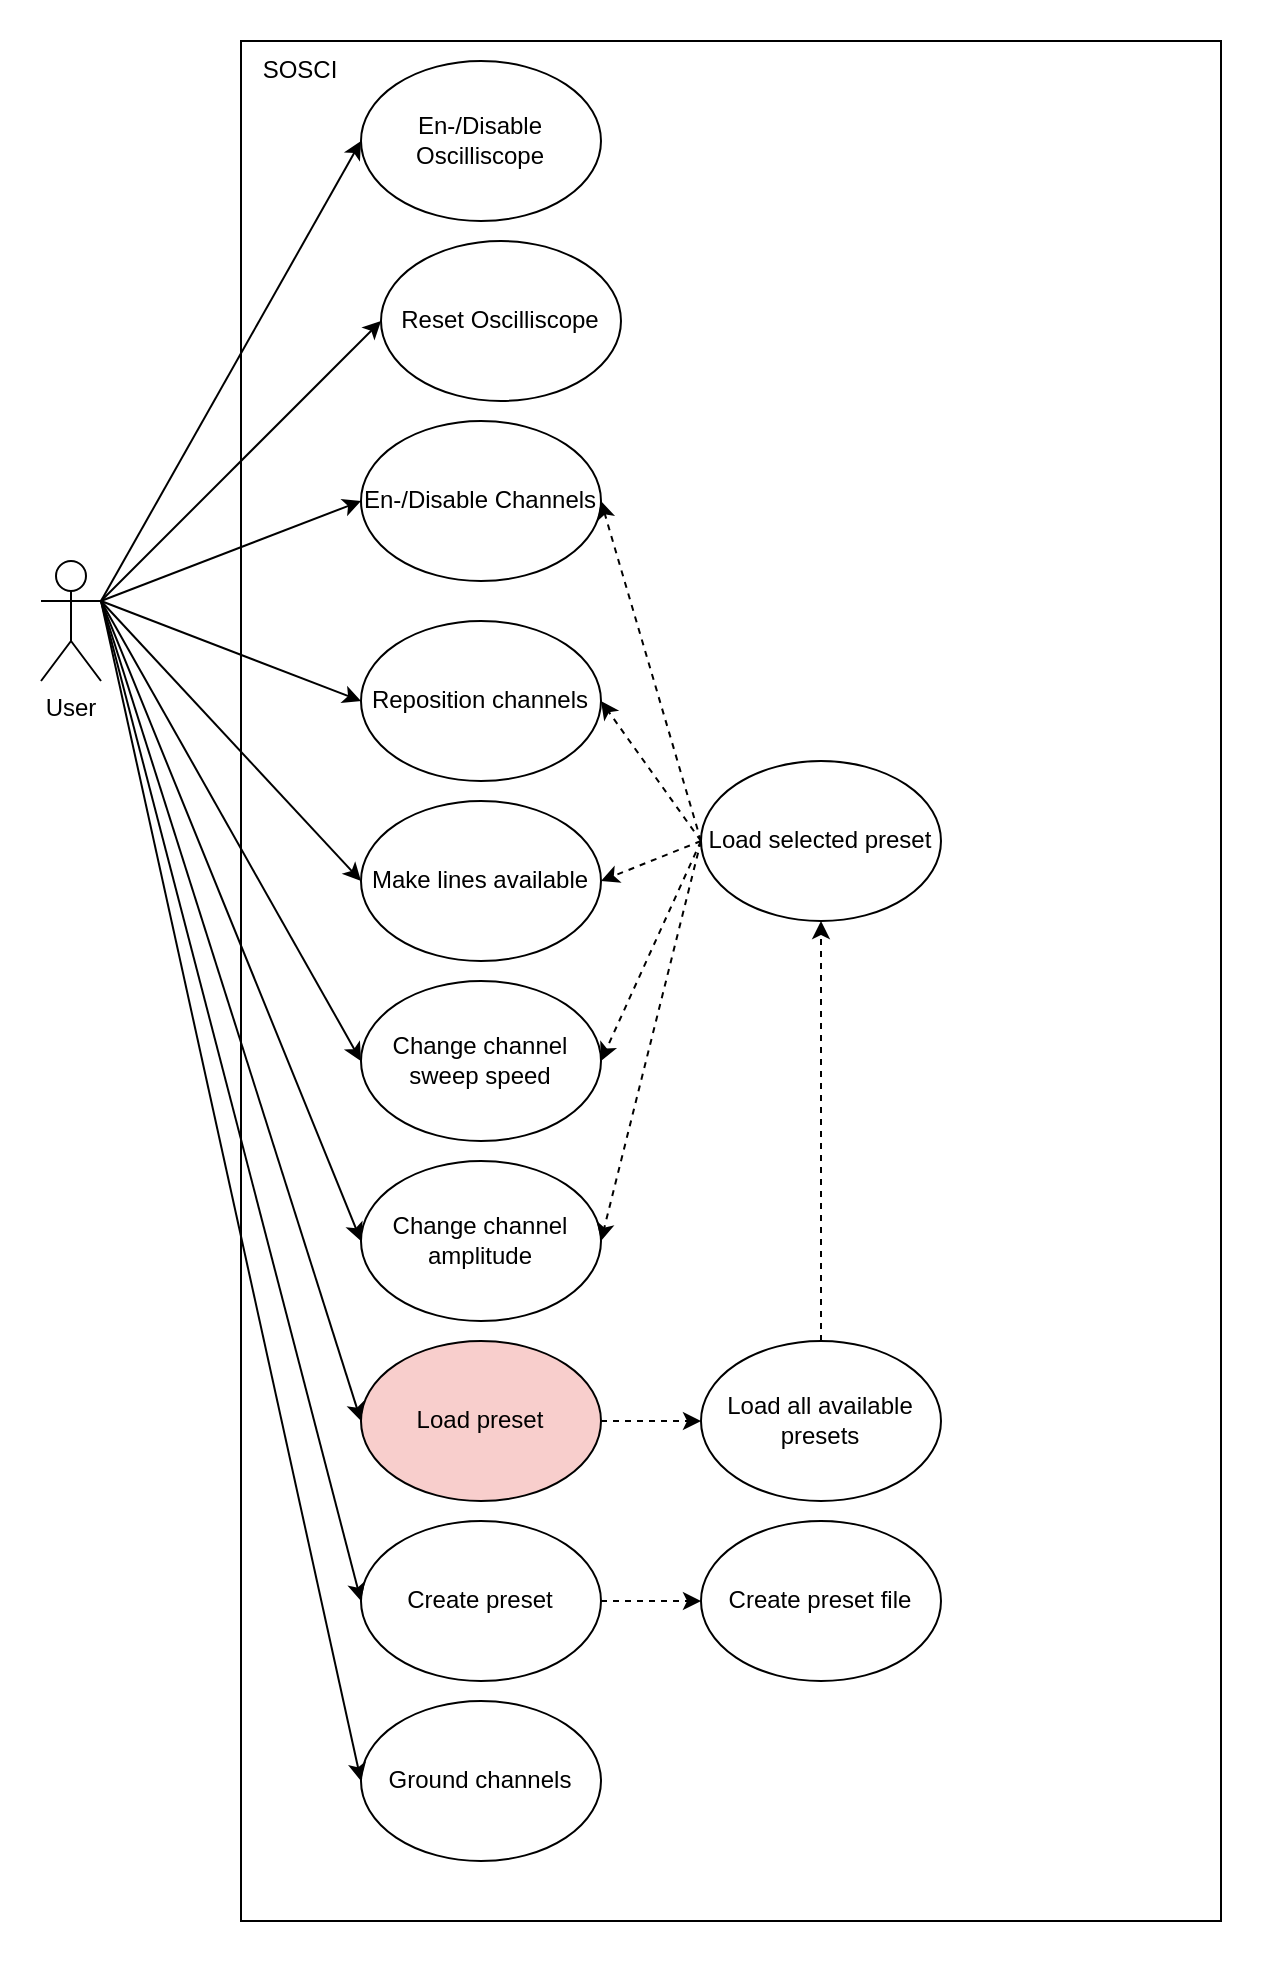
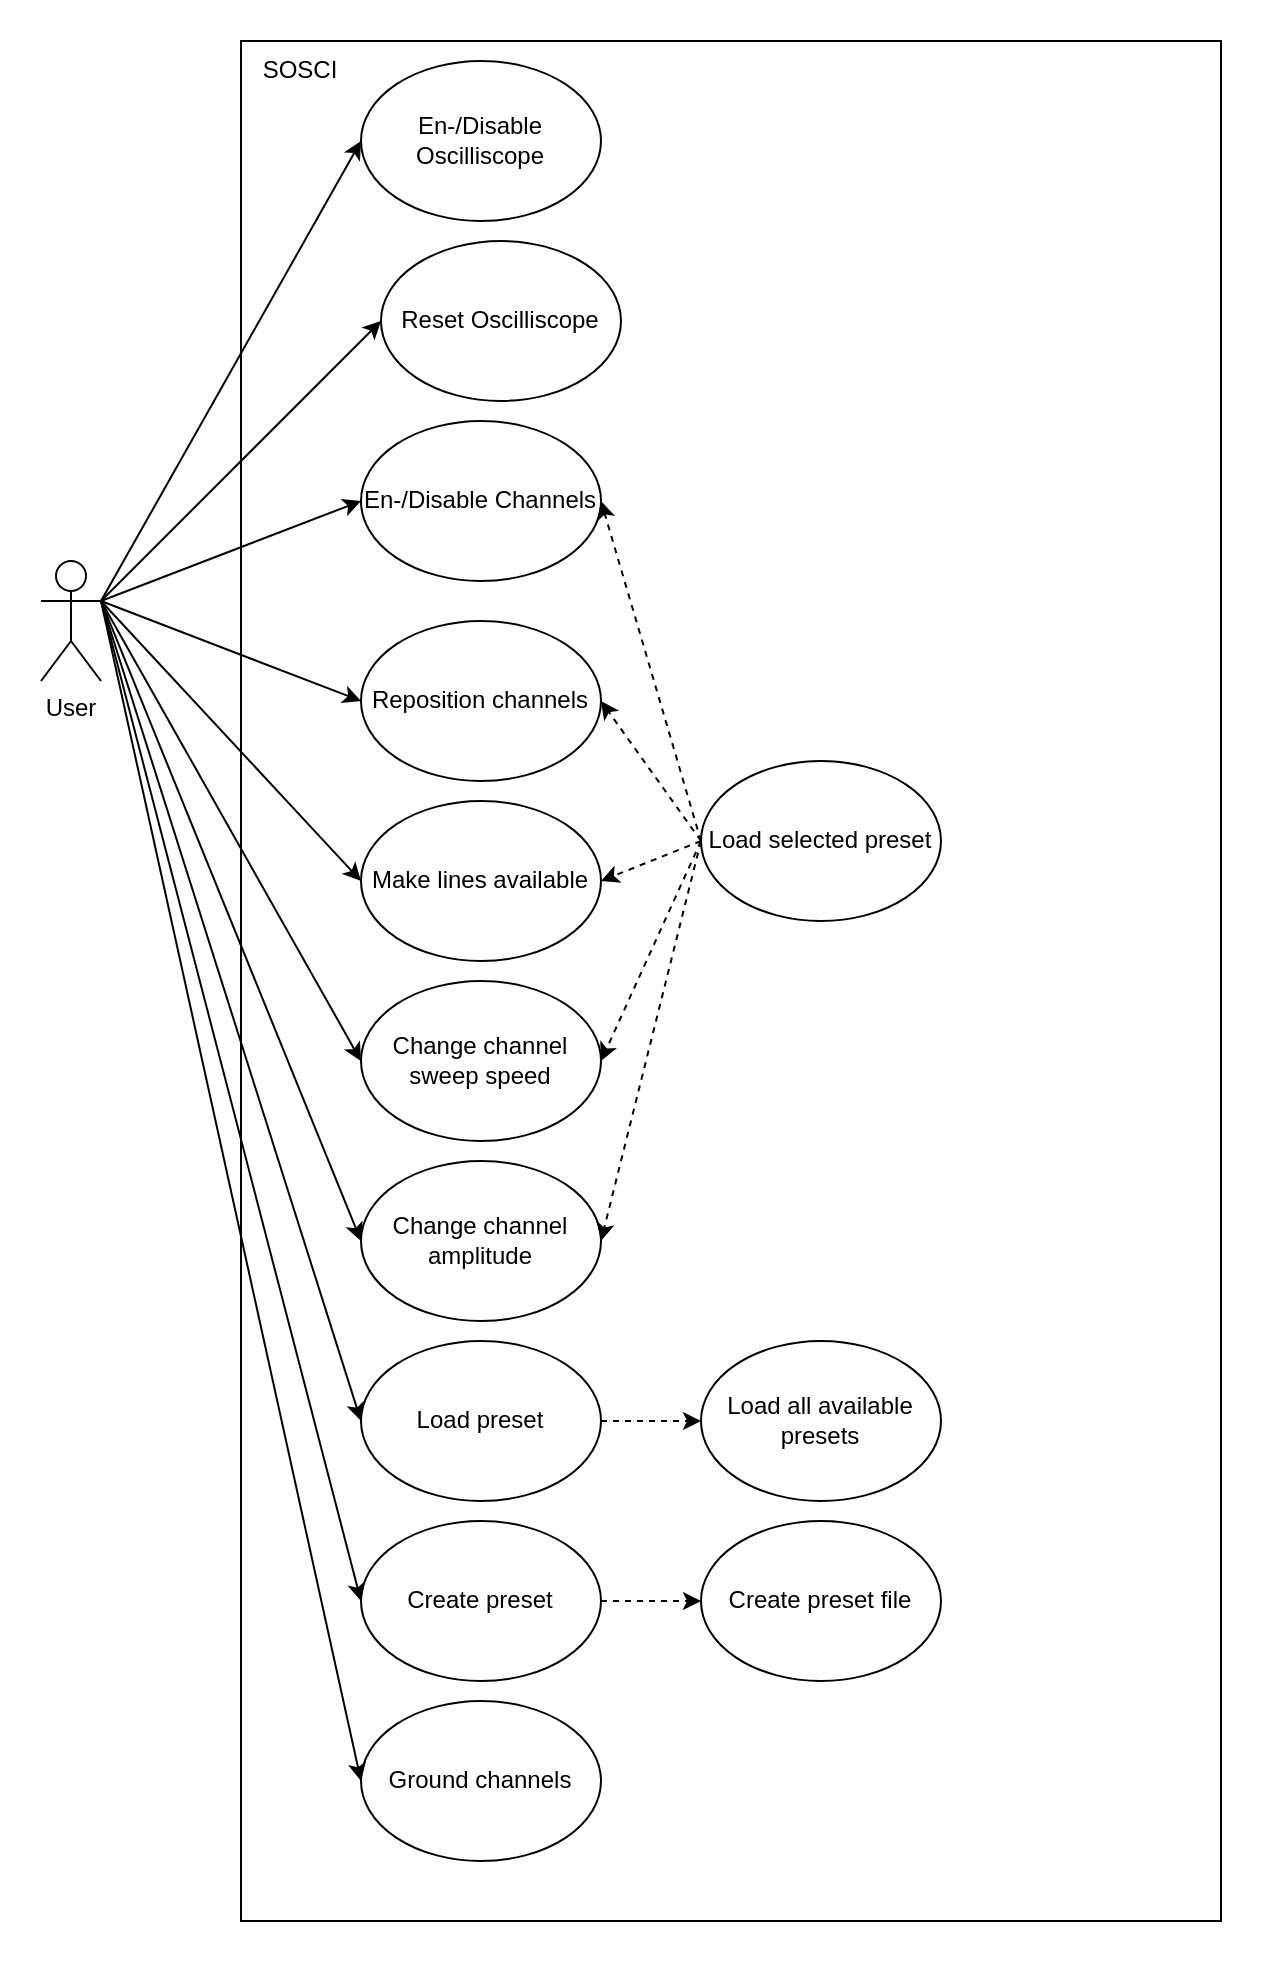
  <mxCell id="0" />
  <mxCell id="1" parent="0" />
  <mxCell id="2" value="User" style="shape=umlActor;verticalLabelPosition=bottom;verticalAlign=top;html=1;outlineConnect=0;" parent="1" vertex="1"><mxGeometry x="20" y="280" width="30" height="60" as="geometry" /></mxCell>
  <mxCell id="3" value="" style="rounded=0;whiteSpace=wrap;html=1;" parent="1" vertex="1"><mxGeometry x="120" y="20" width="490" height="940" as="geometry" /></mxCell>
  <mxCell id="4" value="En-/Disable Channels" style="ellipse;whiteSpace=wrap;html=1;" parent="1" vertex="1"><mxGeometry x="180" y="210" width="120" height="80" as="geometry" /></mxCell>
  <mxCell id="5" value="Reposition channels" style="ellipse;whiteSpace=wrap;html=1;" parent="1" vertex="1"><mxGeometry x="180" y="310" width="120" height="80" as="geometry" /></mxCell>
  <mxCell id="6" value="Make lines available" style="ellipse;whiteSpace=wrap;html=1;" parent="1" vertex="1"><mxGeometry x="180" y="400" width="120" height="80" as="geometry" /></mxCell>
  <mxCell id="7" value="Change channel sweep speed" style="ellipse;whiteSpace=wrap;html=1;" parent="1" vertex="1"><mxGeometry x="180" y="490" width="120" height="80" as="geometry" /></mxCell>
  <mxCell id="8" value="Change channel amplitude" style="ellipse;whiteSpace=wrap;html=1;" parent="1" vertex="1"><mxGeometry x="180" y="580" width="120" height="80" as="geometry" /></mxCell>
  <mxCell id="9" value="SOSCI" style="text;html=1;strokeColor=none;fillColor=none;align=center;verticalAlign=middle;whiteSpace=wrap;rounded=0;" parent="1" vertex="1"><mxGeometry x="120" y="20" width="60" height="30" as="geometry" /></mxCell>
  <mxCell id="10" value="Ground channels" style="ellipse;whiteSpace=wrap;html=1;" parent="1" vertex="1"><mxGeometry x="180" y="850" width="120" height="80" as="geometry" /></mxCell>
  <mxCell id="11" value="Create preset" style="ellipse;whiteSpace=wrap;html=1;" parent="1" vertex="1"><mxGeometry x="180" y="760" width="120" height="80" as="geometry" /></mxCell>
- <mxCell id="12" value="Load preset" style="ellipse;whiteSpace=wrap;html=1;fillColor=#f8cecc;" parent="1" vertex="1"><mxGeometry x="180" y="670" width="120" height="80" as="geometry" /></mxCell>
+ <mxCell id="12" value="Load preset" style="ellipse;whiteSpace=wrap;html=1;" parent="1" vertex="1"><mxGeometry x="180" y="670" width="120" height="80" as="geometry" /></mxCell>
  <mxCell id="13" value="" style="endArrow=classic;html=1;rounded=0;exitX=1;exitY=0.333;exitDx=0;exitDy=0;exitPerimeter=0;entryX=0;entryY=0.5;entryDx=0;entryDy=0;" parent="1" source="2" target="5" edge="1"><mxGeometry width="50" height="50" relative="1" as="geometry"><mxPoint x="170" y="450" as="sourcePoint" /><mxPoint x="220" y="400" as="targetPoint" /></mxGeometry></mxCell>
  <mxCell id="14" value="" style="endArrow=classic;html=1;rounded=0;entryX=0;entryY=0.5;entryDx=0;entryDy=0;exitX=1;exitY=0.333;exitDx=0;exitDy=0;exitPerimeter=0;" parent="1" source="2" target="6" edge="1"><mxGeometry width="50" height="50" relative="1" as="geometry"><mxPoint x="260" y="310" as="sourcePoint" /><mxPoint x="305" y="260" as="targetPoint" /></mxGeometry></mxCell>
  <mxCell id="15" value="" style="endArrow=classic;html=1;rounded=0;exitX=1;exitY=0.333;exitDx=0;exitDy=0;entryX=0;entryY=0.5;entryDx=0;entryDy=0;exitPerimeter=0;" parent="1" source="2" target="7" edge="1"><mxGeometry width="50" height="50" relative="1" as="geometry"><mxPoint x="279.4" y="327.6" as="sourcePoint" /><mxPoint x="315" y="270" as="targetPoint" /></mxGeometry></mxCell>
  <mxCell id="16" value="" style="endArrow=classic;html=1;rounded=0;exitX=1;exitY=0.333;exitDx=0;exitDy=0;entryX=0;entryY=0.5;entryDx=0;entryDy=0;exitPerimeter=0;" parent="1" source="2" target="8" edge="1"><mxGeometry width="50" height="50" relative="1" as="geometry"><mxPoint x="289.4" y="337.6" as="sourcePoint" /><mxPoint x="325" y="280" as="targetPoint" /></mxGeometry></mxCell>
  <mxCell id="17" value="" style="endArrow=classic;html=1;rounded=0;exitX=1;exitY=0.333;exitDx=0;exitDy=0;exitPerimeter=0;entryX=0;entryY=0.5;entryDx=0;entryDy=0;" parent="1" source="2" target="4" edge="1"><mxGeometry width="50" height="50" relative="1" as="geometry"><mxPoint x="60" y="310" as="sourcePoint" /><mxPoint x="330" y="360" as="targetPoint" /></mxGeometry></mxCell>
  <mxCell id="18" value="" style="endArrow=classic;html=1;rounded=0;exitX=1;exitY=0.333;exitDx=0;exitDy=0;entryX=0;entryY=0.5;entryDx=0;entryDy=0;exitPerimeter=0;" parent="1" source="2" target="12" edge="1"><mxGeometry width="50" height="50" relative="1" as="geometry"><mxPoint x="60" y="310" as="sourcePoint" /><mxPoint x="330" y="630" as="targetPoint" /></mxGeometry></mxCell>
  <mxCell id="19" value="" style="endArrow=classic;html=1;rounded=0;entryX=0;entryY=0.5;entryDx=0;entryDy=0;" parent="1" target="11" edge="1"><mxGeometry width="50" height="50" relative="1" as="geometry"><mxPoint x="50" y="300" as="sourcePoint" /><mxPoint x="340" y="640" as="targetPoint" /></mxGeometry></mxCell>
  <mxCell id="20" value="" style="endArrow=classic;html=1;rounded=0;entryX=0;entryY=0.5;entryDx=0;entryDy=0;" parent="1" target="10" edge="1"><mxGeometry width="50" height="50" relative="1" as="geometry"><mxPoint x="50" y="300" as="sourcePoint" /><mxPoint x="350" y="650" as="targetPoint" /></mxGeometry></mxCell>
  <mxCell id="21" value="Create preset file" style="ellipse;whiteSpace=wrap;html=1;" parent="1" vertex="1"><mxGeometry x="350" y="760" width="120" height="80" as="geometry" /></mxCell>
  <mxCell id="22" value="" style="endArrow=classic;html=1;rounded=0;exitX=1;exitY=0.5;exitDx=0;exitDy=0;entryX=0;entryY=0.5;entryDx=0;entryDy=0;dashed=1;" parent="1" source="11" target="21" edge="1"><mxGeometry width="50" height="50" relative="1" as="geometry"><mxPoint x="90" y="340" as="sourcePoint" /><mxPoint x="360" y="660" as="targetPoint" /></mxGeometry></mxCell>
  <mxCell id="23" value="Load all available presets" style="ellipse;whiteSpace=wrap;html=1;" parent="1" vertex="1"><mxGeometry x="350" y="670" width="120" height="80" as="geometry" /></mxCell>
  <mxCell id="24" value="Load selected preset" style="ellipse;whiteSpace=wrap;html=1;" parent="1" vertex="1"><mxGeometry x="350" y="380" width="120" height="80" as="geometry" /></mxCell>
  <mxCell id="25" value="" style="endArrow=classic;html=1;rounded=0;exitX=1;exitY=0.5;exitDx=0;exitDy=0;entryX=0;entryY=0.5;entryDx=0;entryDy=0;dashed=1;" parent="1" source="12" target="23" edge="1"><mxGeometry width="50" height="50" relative="1" as="geometry"><mxPoint x="310" y="810" as="sourcePoint" /><mxPoint x="360" y="810" as="targetPoint" /></mxGeometry></mxCell>
- <mxCell id="26" value="" style="endArrow=classic;html=1;rounded=0;entryX=0.5;entryY=1;entryDx=0;entryDy=0;dashed=1;" parent="1" source="23" target="24" edge="1"><mxGeometry width="50" height="50" relative="1" as="geometry"><mxPoint x="320" y="820" as="sourcePoint" /><mxPoint x="370" y="820" as="targetPoint" /></mxGeometry></mxCell>
  <mxCell id="27" value="" style="endArrow=classic;html=1;rounded=0;entryX=1;entryY=0.5;entryDx=0;entryDy=0;dashed=1;exitX=0;exitY=0.5;exitDx=0;exitDy=0;" parent="1" source="24" target="8" edge="1"><mxGeometry width="50" height="50" relative="1" as="geometry"><mxPoint x="449.768" y="685.27" as="sourcePoint" /><mxPoint x="480" y="650" as="targetPoint" /></mxGeometry></mxCell>
  <mxCell id="28" value="" style="endArrow=classic;html=1;rounded=0;entryX=1;entryY=0.5;entryDx=0;entryDy=0;dashed=1;" parent="1" target="7" edge="1"><mxGeometry width="50" height="50" relative="1" as="geometry"><mxPoint x="350" y="420" as="sourcePoint" /><mxPoint x="490" y="660" as="targetPoint" /></mxGeometry></mxCell>
  <mxCell id="29" value="" style="endArrow=classic;html=1;rounded=0;entryX=1;entryY=0.5;entryDx=0;entryDy=0;dashed=1;exitX=0;exitY=0.5;exitDx=0;exitDy=0;" parent="1" source="24" target="6" edge="1"><mxGeometry width="50" height="50" relative="1" as="geometry"><mxPoint x="469.768" y="705.27" as="sourcePoint" /><mxPoint x="500" y="670" as="targetPoint" /></mxGeometry></mxCell>
  <mxCell id="30" value="" style="endArrow=classic;html=1;rounded=0;entryX=1;entryY=0.5;entryDx=0;entryDy=0;dashed=1;exitX=0;exitY=0.5;exitDx=0;exitDy=0;" parent="1" source="24" target="5" edge="1"><mxGeometry width="50" height="50" relative="1" as="geometry"><mxPoint x="479.768" y="715.27" as="sourcePoint" /><mxPoint x="510" y="680" as="targetPoint" /></mxGeometry></mxCell>
  <mxCell id="31" value="" style="endArrow=classic;html=1;rounded=0;entryX=1;entryY=0.5;entryDx=0;entryDy=0;dashed=1;exitX=0;exitY=0.5;exitDx=0;exitDy=0;" parent="1" source="24" target="4" edge="1"><mxGeometry width="50" height="50" relative="1" as="geometry"><mxPoint x="489.768" y="725.27" as="sourcePoint" /><mxPoint x="520" y="690" as="targetPoint" /></mxGeometry></mxCell>
  <mxCell id="32" value="Reset Oscilliscope" style="ellipse;whiteSpace=wrap;html=1;" parent="1" vertex="1"><mxGeometry x="190" y="120" width="120" height="80" as="geometry" /></mxCell>
  <mxCell id="33" value="En-/Disable Oscilliscope" style="ellipse;whiteSpace=wrap;html=1;" parent="1" vertex="1"><mxGeometry x="180" y="30" width="120" height="80" as="geometry" /></mxCell>
  <mxCell id="34" value="" style="endArrow=classic;html=1;rounded=0;entryX=0;entryY=0.5;entryDx=0;entryDy=0;" parent="1" target="32" edge="1"><mxGeometry width="50" height="50" relative="1" as="geometry"><mxPoint x="50" y="300" as="sourcePoint" /><mxPoint x="190" y="260" as="targetPoint" /></mxGeometry></mxCell>
  <mxCell id="35" value="" style="endArrow=classic;html=1;rounded=0;entryX=0;entryY=0.5;entryDx=0;entryDy=0;" parent="1" target="33" edge="1"><mxGeometry width="50" height="50" relative="1" as="geometry"><mxPoint x="50" y="300" as="sourcePoint" /><mxPoint x="200" y="270" as="targetPoint" /></mxGeometry></mxCell>
